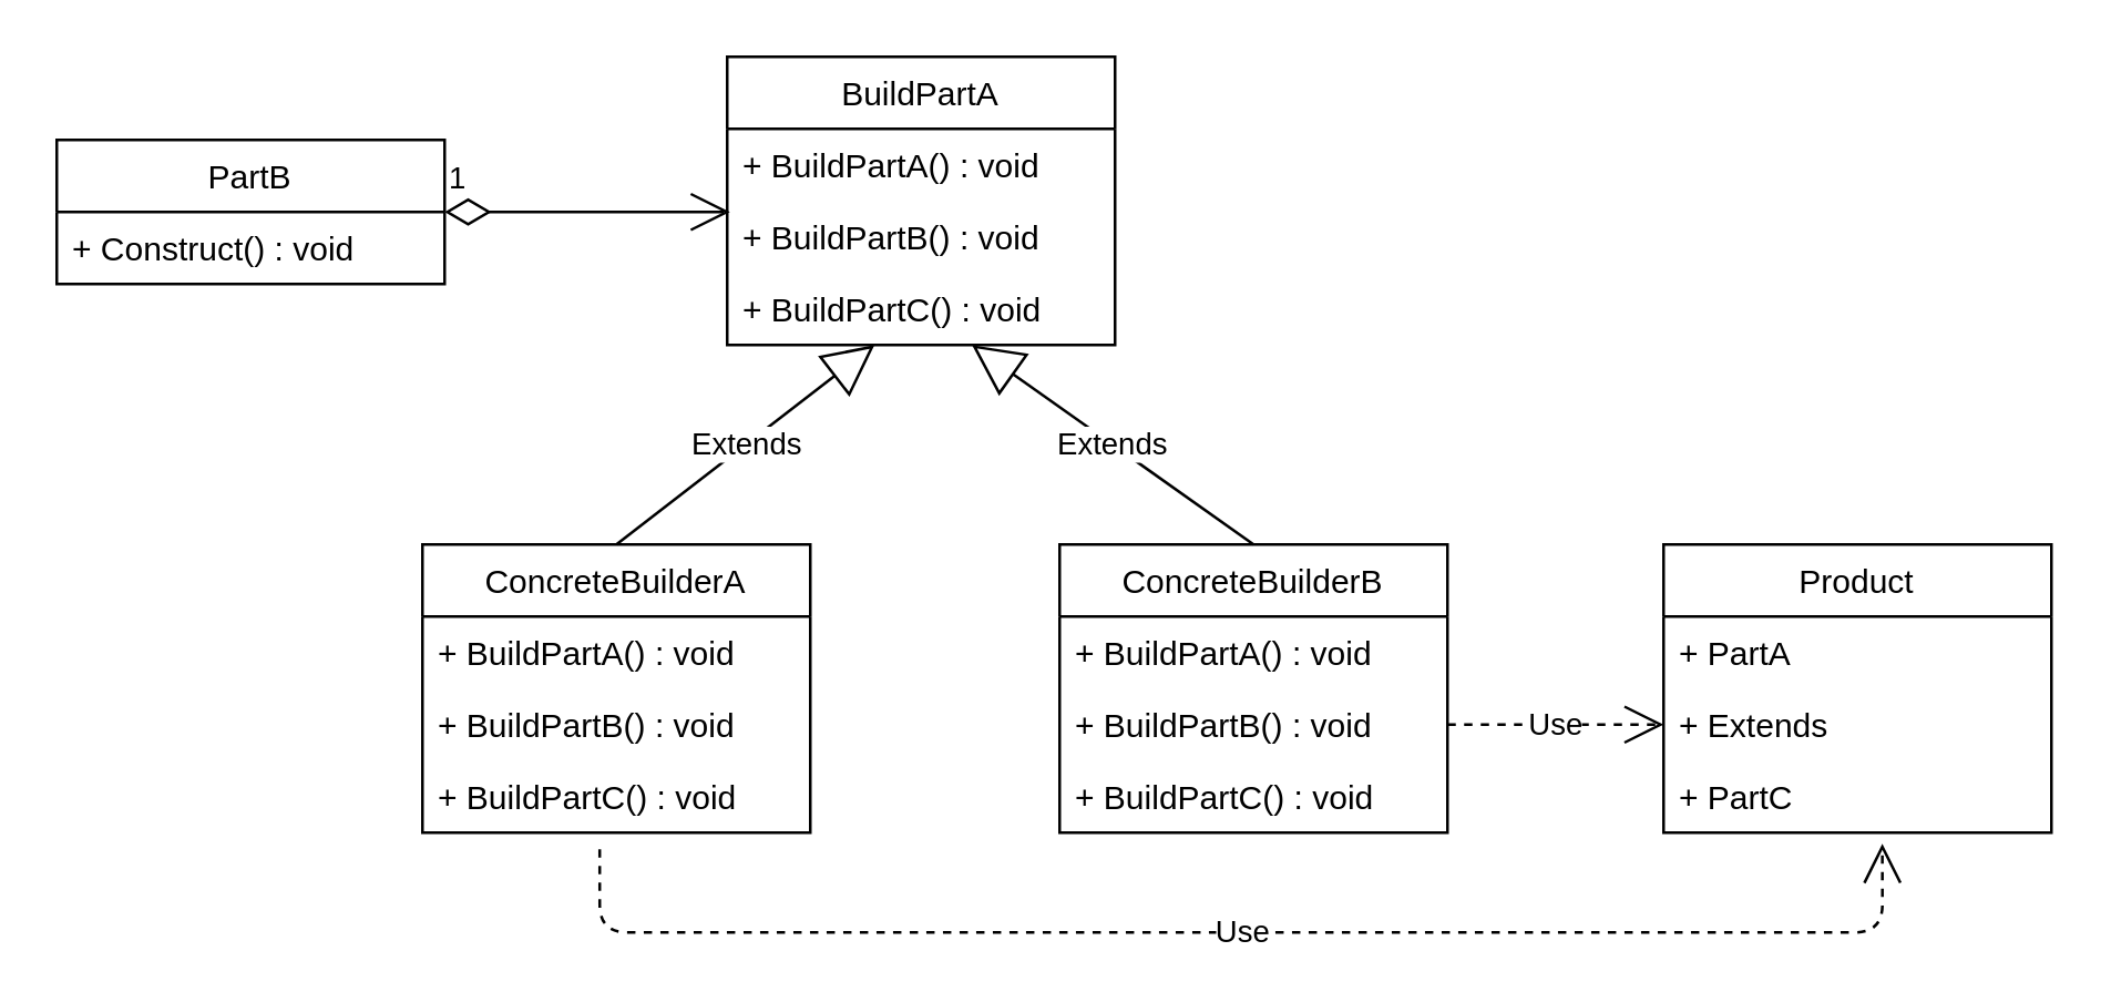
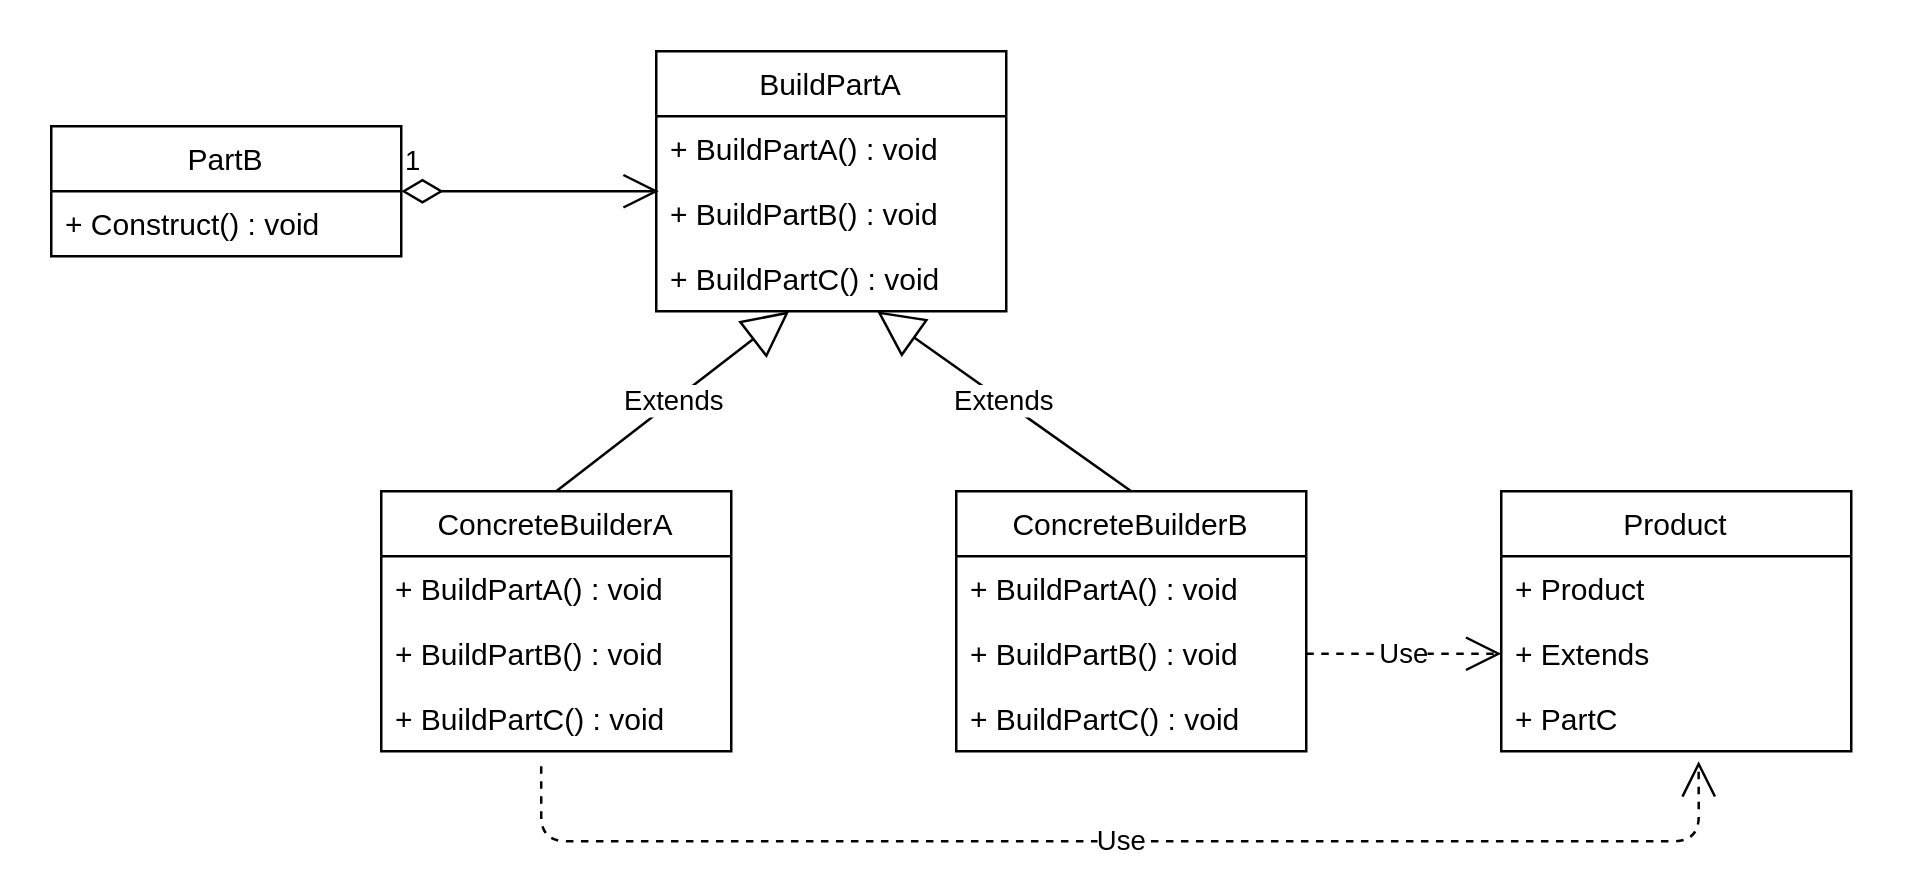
  <mxCell id="0" />
  <mxCell id="1" parent="0" />
  <mxCell id="2" value="BuildPartA" style="swimlane;fontStyle=0;childLayout=stackLayout;horizontal=1;startSize=26;fillColor=none;horizontalStack=0;resizeParent=1;resizeParentMax=0;resizeLast=0;collapsible=1;marginBottom=0;" vertex="1" parent="1"><mxGeometry x="262" y="20" width="140" height="104" as="geometry" /></mxCell>
  <mxCell id="3" value="+ BuildPartA() : void" style="text;strokeColor=none;fillColor=none;align=left;verticalAlign=top;spacingLeft=4;spacingRight=4;overflow=hidden;rotatable=0;points=[[0,0.5],[1,0.5]];portConstraint=eastwest;" vertex="1" parent="2"><mxGeometry y="26" width="140" height="26" as="geometry" /></mxCell>
  <mxCell id="4" value="+ BuildPartB() : void" style="text;strokeColor=none;fillColor=none;align=left;verticalAlign=top;spacingLeft=4;spacingRight=4;overflow=hidden;rotatable=0;points=[[0,0.5],[1,0.5]];portConstraint=eastwest;" vertex="1" parent="2"><mxGeometry y="52" width="140" height="26" as="geometry" /></mxCell>
  <mxCell id="5" value="+ BuildPartC() : void" style="text;strokeColor=none;fillColor=none;align=left;verticalAlign=top;spacingLeft=4;spacingRight=4;overflow=hidden;rotatable=0;points=[[0,0.5],[1,0.5]];portConstraint=eastwest;" vertex="1" parent="2"><mxGeometry y="78" width="140" height="26" as="geometry" /></mxCell>
  <mxCell id="6" value="PartB" style="swimlane;fontStyle=0;childLayout=stackLayout;horizontal=1;startSize=26;fillColor=none;horizontalStack=0;resizeParent=1;resizeParentMax=0;resizeLast=0;collapsible=1;marginBottom=0;" vertex="1" parent="1"><mxGeometry x="20" y="50" width="140" height="52" as="geometry" /></mxCell>
  <mxCell id="7" value="+ Construct() : void" style="text;strokeColor=none;fillColor=none;align=left;verticalAlign=top;spacingLeft=4;spacingRight=4;overflow=hidden;rotatable=0;points=[[0,0.5],[1,0.5]];portConstraint=eastwest;" vertex="1" parent="6"><mxGeometry y="26" width="140" height="26" as="geometry" /></mxCell>
  <mxCell id="8" value="1" style="endArrow=open;html=1;endSize=12;startArrow=diamondThin;startSize=14;startFill=0;edgeStyle=orthogonalEdgeStyle;align=left;verticalAlign=bottom;exitX=1;exitY=0.5;exitDx=0;exitDy=0;entryX=0.007;entryY=0.154;entryDx=0;entryDy=0;entryPerimeter=0;" edge="1" parent="1" source="6" target="4"><mxGeometry x="-1" y="3" relative="1" as="geometry"><mxPoint x="112" y="246" as="sourcePoint" /><mxPoint x="272" y="246" as="targetPoint" /></mxGeometry></mxCell>
  <mxCell id="9" value="ConcreteBuilderA" style="swimlane;fontStyle=0;childLayout=stackLayout;horizontal=1;startSize=26;fillColor=none;horizontalStack=0;resizeParent=1;resizeParentMax=0;resizeLast=0;collapsible=1;marginBottom=0;" vertex="1" parent="1"><mxGeometry x="152" y="196" width="140" height="104" as="geometry" /></mxCell>
  <mxCell id="10" value="+ BuildPartA() : void" style="text;strokeColor=none;fillColor=none;align=left;verticalAlign=top;spacingLeft=4;spacingRight=4;overflow=hidden;rotatable=0;points=[[0,0.5],[1,0.5]];portConstraint=eastwest;" vertex="1" parent="9"><mxGeometry y="26" width="140" height="26" as="geometry" /></mxCell>
  <mxCell id="11" value="+ BuildPartB() : void" style="text;strokeColor=none;fillColor=none;align=left;verticalAlign=top;spacingLeft=4;spacingRight=4;overflow=hidden;rotatable=0;points=[[0,0.5],[1,0.5]];portConstraint=eastwest;" vertex="1" parent="9"><mxGeometry y="52" width="140" height="26" as="geometry" /></mxCell>
  <mxCell id="12" value="+ BuildPartC() : void" style="text;strokeColor=none;fillColor=none;align=left;verticalAlign=top;spacingLeft=4;spacingRight=4;overflow=hidden;rotatable=0;points=[[0,0.5],[1,0.5]];portConstraint=eastwest;" vertex="1" parent="9"><mxGeometry y="78" width="140" height="26" as="geometry" /></mxCell>
  <mxCell id="13" value="ConcreteBuilderB" style="swimlane;fontStyle=0;childLayout=stackLayout;horizontal=1;startSize=26;fillColor=none;horizontalStack=0;resizeParent=1;resizeParentMax=0;resizeLast=0;collapsible=1;marginBottom=0;" vertex="1" parent="1"><mxGeometry x="382" y="196" width="140" height="104" as="geometry" /></mxCell>
  <mxCell id="14" value="+ BuildPartA() : void" style="text;strokeColor=none;fillColor=none;align=left;verticalAlign=top;spacingLeft=4;spacingRight=4;overflow=hidden;rotatable=0;points=[[0,0.5],[1,0.5]];portConstraint=eastwest;" vertex="1" parent="13"><mxGeometry y="26" width="140" height="26" as="geometry" /></mxCell>
  <mxCell id="15" value="+ BuildPartB() : void" style="text;strokeColor=none;fillColor=none;align=left;verticalAlign=top;spacingLeft=4;spacingRight=4;overflow=hidden;rotatable=0;points=[[0,0.5],[1,0.5]];portConstraint=eastwest;" vertex="1" parent="13"><mxGeometry y="52" width="140" height="26" as="geometry" /></mxCell>
  <mxCell id="16" value="+ BuildPartC() : void" style="text;strokeColor=none;fillColor=none;align=left;verticalAlign=top;spacingLeft=4;spacingRight=4;overflow=hidden;rotatable=0;points=[[0,0.5],[1,0.5]];portConstraint=eastwest;" vertex="1" parent="13"><mxGeometry y="78" width="140" height="26" as="geometry" /></mxCell>
  <mxCell id="17" value="Extends" style="endArrow=block;endSize=16;endFill=0;html=1;exitX=0.5;exitY=0;exitDx=0;exitDy=0;" edge="1" parent="1" source="9" target="5"><mxGeometry width="160" relative="1" as="geometry"><mxPoint x="212" y="196" as="sourcePoint" /><mxPoint x="372" y="196" as="targetPoint" /></mxGeometry></mxCell>
  <mxCell id="18" value="Extends" style="endArrow=block;endSize=16;endFill=0;html=1;exitX=0.5;exitY=0;exitDx=0;exitDy=0;" edge="1" parent="1" source="13" target="5"><mxGeometry width="160" relative="1" as="geometry"><mxPoint x="212" y="196" as="sourcePoint" /><mxPoint x="372" y="196" as="targetPoint" /></mxGeometry></mxCell>
  <mxCell id="19" value="Product" style="swimlane;fontStyle=0;childLayout=stackLayout;horizontal=1;startSize=26;fillColor=none;horizontalStack=0;resizeParent=1;resizeParentMax=0;resizeLast=0;collapsible=1;marginBottom=0;" vertex="1" parent="1"><mxGeometry x="600" y="196" width="140" height="104" as="geometry" /></mxCell>
- <mxCell id="20" value="+ PartA" style="text;strokeColor=none;fillColor=none;align=left;verticalAlign=top;spacingLeft=4;spacingRight=4;overflow=hidden;rotatable=0;points=[[0,0.5],[1,0.5]];portConstraint=eastwest;" vertex="1" parent="19"><mxGeometry y="26" width="140" height="26" as="geometry" /></mxCell>
+ <mxCell id="20" value="+ Product" style="text;strokeColor=none;fillColor=none;align=left;verticalAlign=top;spacingLeft=4;spacingRight=4;overflow=hidden;rotatable=0;points=[[0,0.5],[1,0.5]];portConstraint=eastwest;" vertex="1" parent="19"><mxGeometry y="26" width="140" height="26" as="geometry" /></mxCell>
  <mxCell id="21" value="+ Extends" style="text;strokeColor=none;fillColor=none;align=left;verticalAlign=top;spacingLeft=4;spacingRight=4;overflow=hidden;rotatable=0;points=[[0,0.5],[1,0.5]];portConstraint=eastwest;" vertex="1" parent="19"><mxGeometry y="52" width="140" height="26" as="geometry" /></mxCell>
  <mxCell id="22" value="+ PartC" style="text;strokeColor=none;fillColor=none;align=left;verticalAlign=top;spacingLeft=4;spacingRight=4;overflow=hidden;rotatable=0;points=[[0,0.5],[1,0.5]];portConstraint=eastwest;" vertex="1" parent="19"><mxGeometry y="78" width="140" height="26" as="geometry" /></mxCell>
  <mxCell id="23" value="Use" style="endArrow=open;endSize=12;dashed=1;html=1;exitX=1;exitY=0.5;exitDx=0;exitDy=0;entryX=0;entryY=0.5;entryDx=0;entryDy=0;" edge="1" parent="1" source="15" target="21"><mxGeometry width="160" relative="1" as="geometry"><mxPoint x="230" y="116" as="sourcePoint" /><mxPoint x="390" y="116" as="targetPoint" /></mxGeometry></mxCell>
  <mxCell id="24" value="Use" style="endArrow=open;endSize=12;dashed=1;html=1;exitX=0.457;exitY=1.231;exitDx=0;exitDy=0;exitPerimeter=0;entryX=0.564;entryY=1.154;entryDx=0;entryDy=0;entryPerimeter=0;" edge="1" parent="1" source="12" target="22"><mxGeometry width="160" relative="1" as="geometry"><mxPoint x="310" y="366" as="sourcePoint" /><mxPoint x="470" y="366" as="targetPoint" /><Array as="points"><mxPoint x="216" y="336" /><mxPoint x="679" y="336" /></Array></mxGeometry></mxCell>
